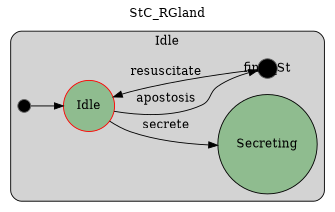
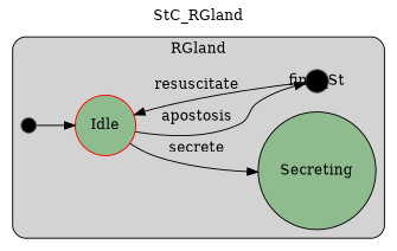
  digraph {
    compound=true
    label=StC_RGland
    labelloc=t
    rankdir=LR
    node [color=gray40 fillcolor=black shape=circle style="filled,rounded"]
    init_St [height=.2 shape=point width=.2 style=""]
    n2 [color=red fillcolor=darkseagreen label=Idle]
    n3 [color=black fillcolor=darkseagreen label=Secreting]
    final_St [fixedsize=true height=.3 style=filled width=.3]
    subgraph cluster_1 {
      fillcolor=lightgray
-     label=Idle
+     label=RGland
      style="filled,rounded"
      init_St
      n2
      n3
      final_St
    }
    init_St -> n2
    n2 -> n3 [label=secrete]
    n2 -> final_St [label=apostosis]
    final_St -> n2 [label=resuscitate]
  }
